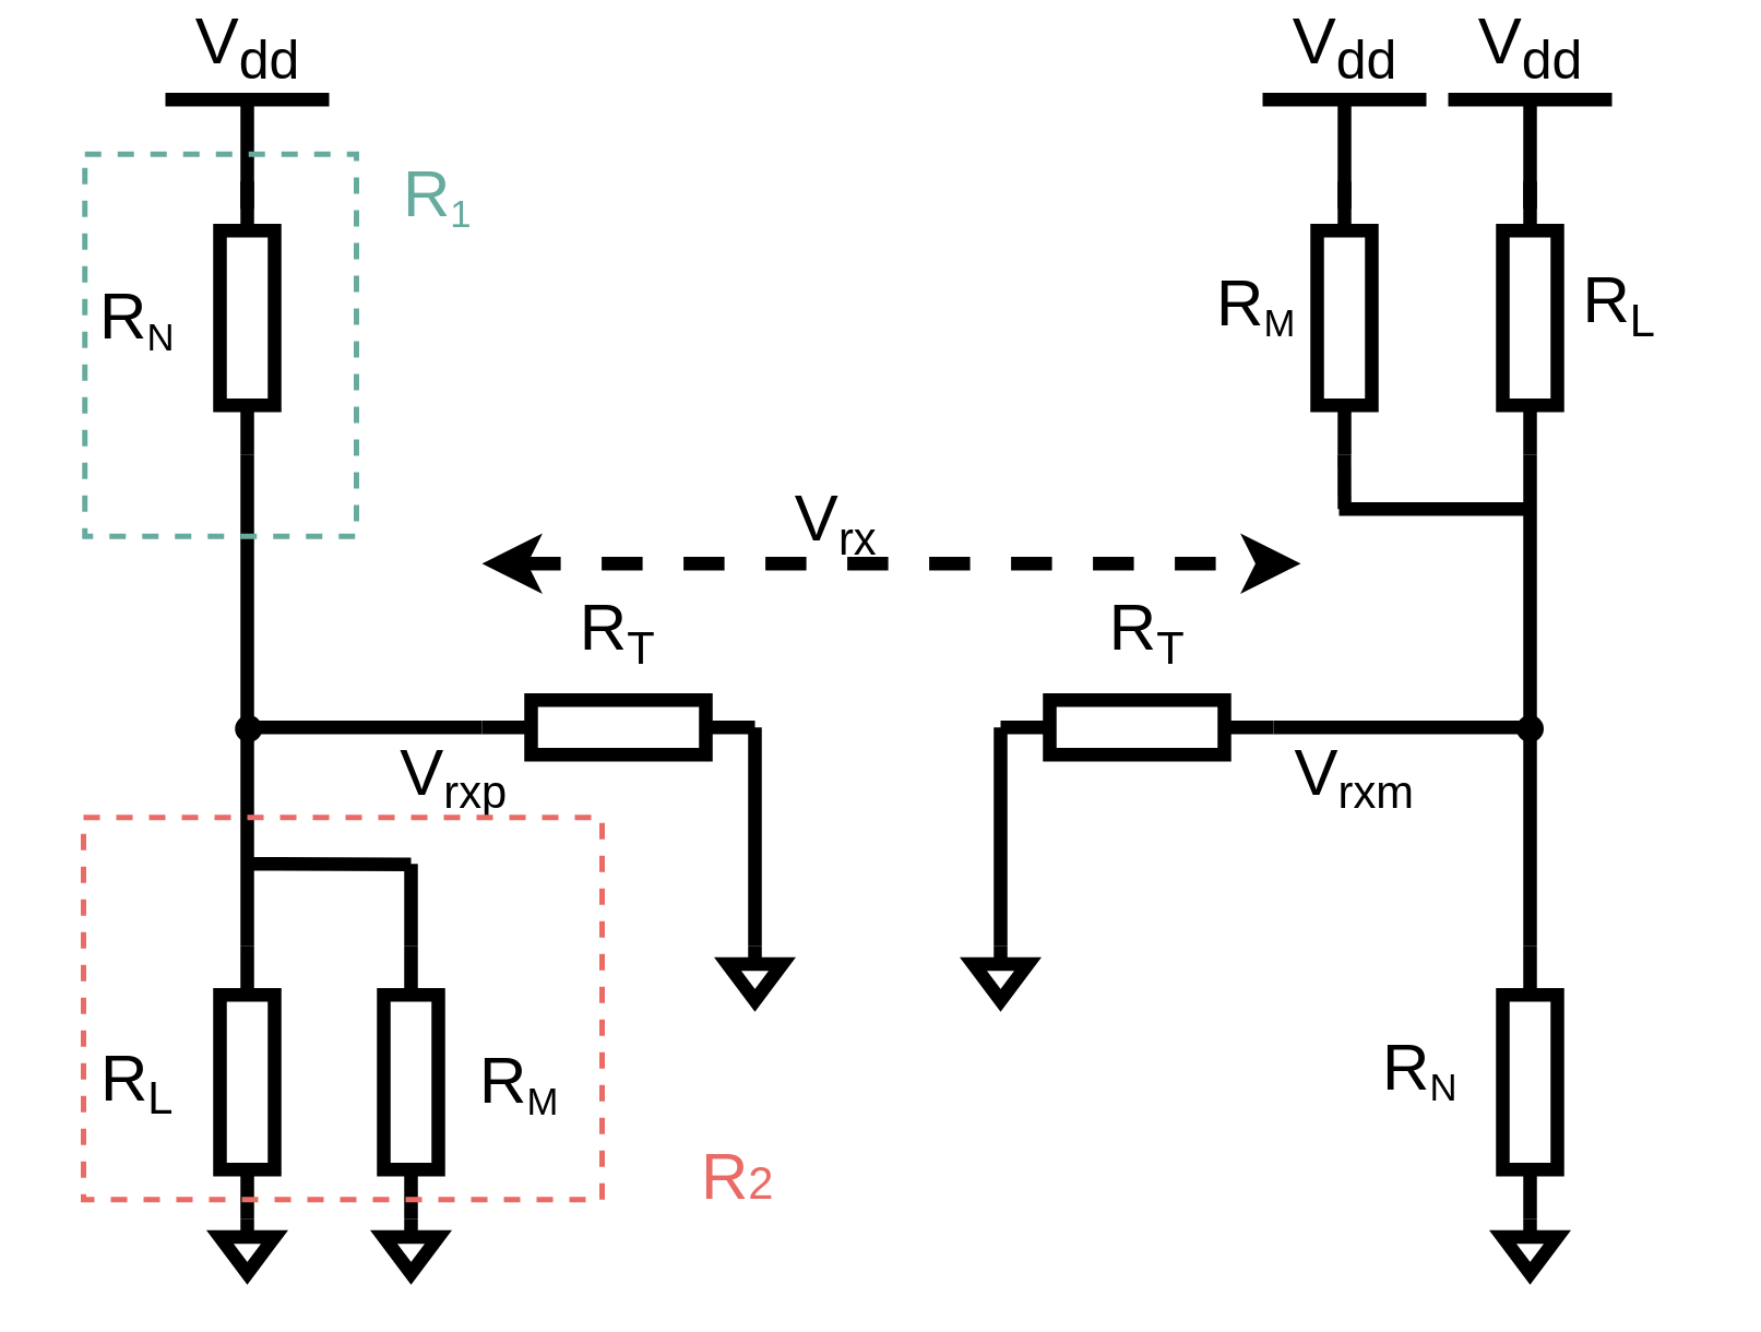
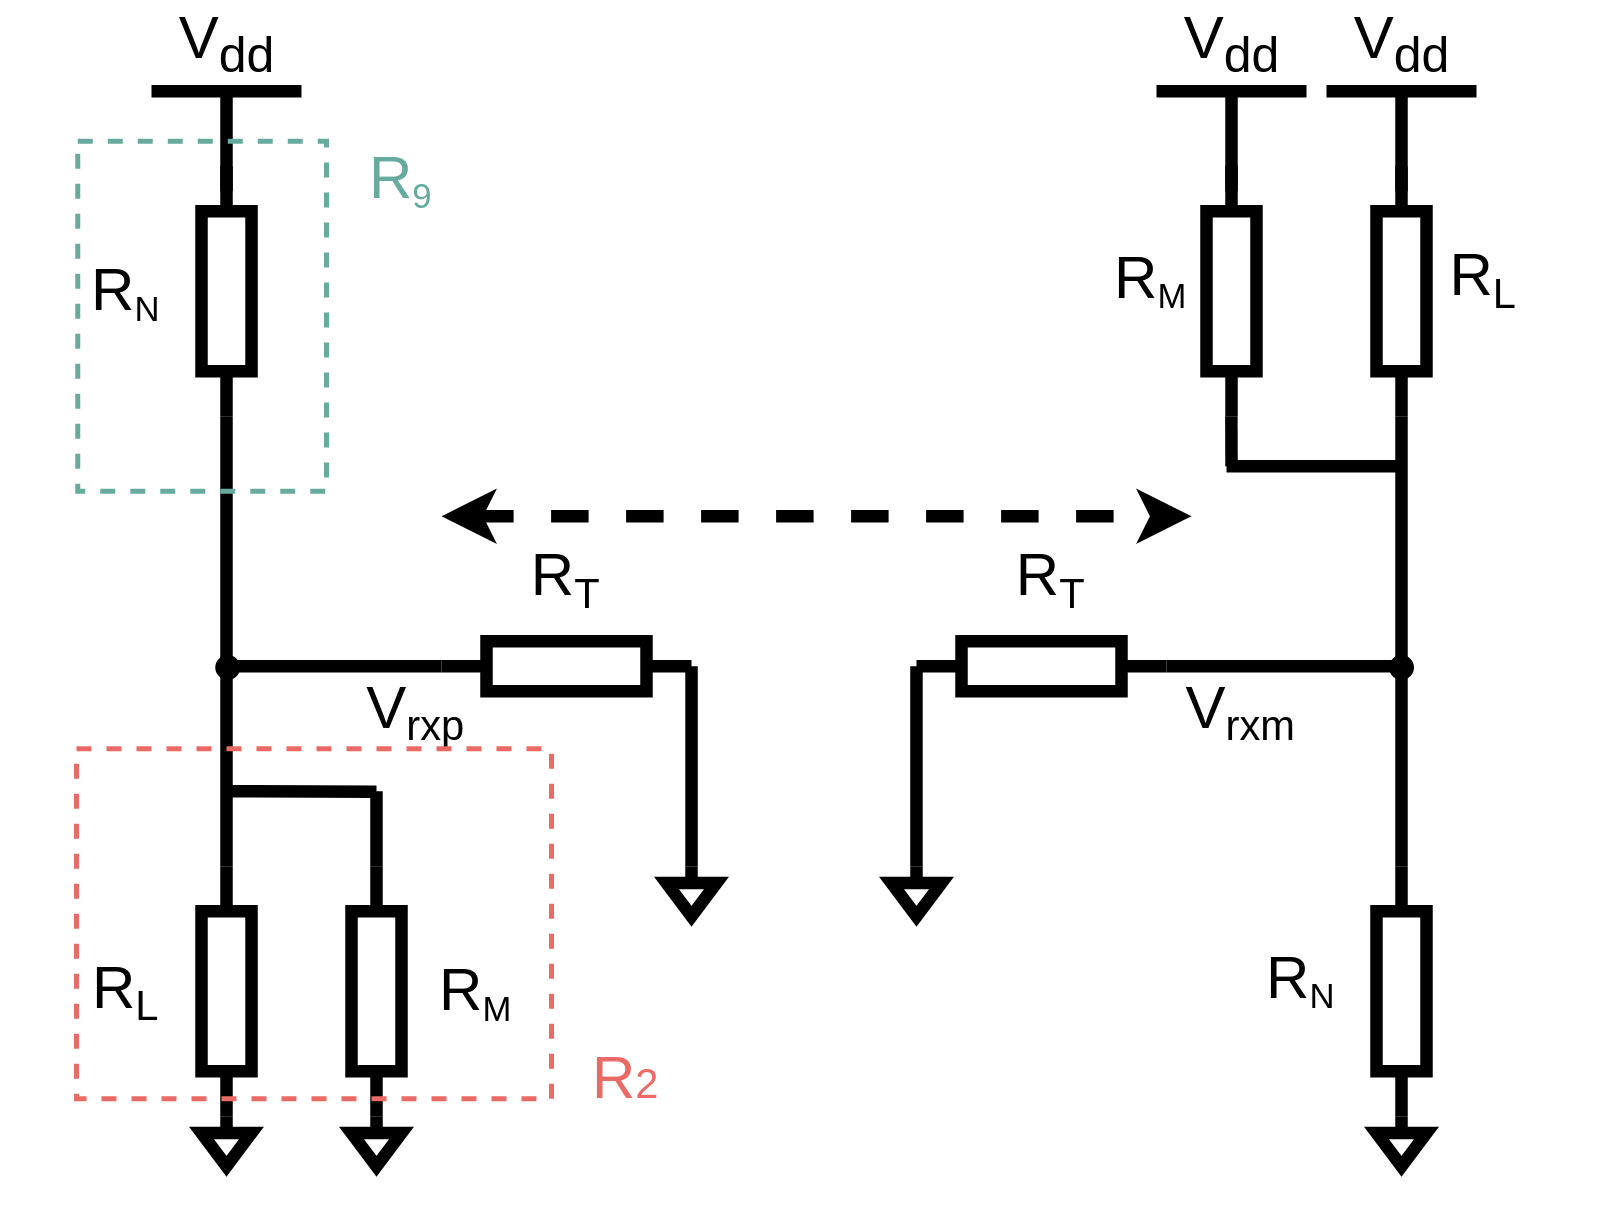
  <mxCell id="0" />
  <mxCell id="1" parent="0" />
  <mxCell id="2" value="" style="pointerEvents=1;verticalLabelPosition=bottom;shadow=0;dashed=0;align=center;html=1;verticalAlign=top;shape=mxgraph.electrical.resistors.resistor_1;direction=south;strokeWidth=5;" parent="1" vertex="1"><mxGeometry x="80" y="50" width="20" height="100" as="geometry" /></mxCell>
  <mxCell id="3" value="" style="pointerEvents=1;verticalLabelPosition=bottom;shadow=0;dashed=0;align=center;html=1;verticalAlign=top;shape=mxgraph.electrical.resistors.resistor_1;direction=south;strokeWidth=5;" parent="1" vertex="1"><mxGeometry x="80" y="330" width="20" height="100" as="geometry" /></mxCell>
  <mxCell id="4" value="" style="pointerEvents=1;verticalLabelPosition=bottom;shadow=0;dashed=0;align=center;html=1;verticalAlign=top;shape=mxgraph.electrical.resistors.resistor_1;direction=south;strokeWidth=5;" parent="1" vertex="1"><mxGeometry x="550" y="50" width="20" height="100" as="geometry" /></mxCell>
  <mxCell id="5" value="" style="pointerEvents=1;verticalLabelPosition=bottom;shadow=0;dashed=0;align=center;html=1;verticalAlign=top;shape=mxgraph.electrical.resistors.resistor_1;direction=south;strokeWidth=5;" parent="1" vertex="1"><mxGeometry x="550" y="330" width="20" height="100" as="geometry" /></mxCell>
  <mxCell id="6" value="" style="pointerEvents=1;verticalLabelPosition=bottom;shadow=0;dashed=0;align=center;html=1;verticalAlign=top;shape=mxgraph.electrical.resistors.resistor_1;direction=west;strokeWidth=5;" parent="1" vertex="1"><mxGeometry x="176" y="240" width="100" height="20" as="geometry" /></mxCell>
  <mxCell id="7" value="" style="pointerEvents=1;verticalLabelPosition=bottom;shadow=0;dashed=0;align=center;html=1;verticalAlign=top;shape=mxgraph.electrical.resistors.resistor_1;direction=west;strokeWidth=5;" parent="1" vertex="1"><mxGeometry x="366" y="240" width="100" height="20" as="geometry" /></mxCell>
  <mxCell id="8" value="" style="endArrow=none;html=1;rounded=0;exitX=0;exitY=0.5;exitDx=0;exitDy=0;exitPerimeter=0;strokeWidth=5;" parent="1" source="3" edge="1"><mxGeometry width="50" height="50" relative="1" as="geometry"><mxPoint x="40" y="200" as="sourcePoint" /><mxPoint x="90" y="150" as="targetPoint" /></mxGeometry></mxCell>
  <mxCell id="9" value="" style="endArrow=none;html=1;rounded=0;exitX=0;exitY=0.5;exitDx=0;exitDy=0;exitPerimeter=0;strokeWidth=5;" parent="1" edge="1"><mxGeometry width="50" height="50" relative="1" as="geometry"><mxPoint x="560" y="330" as="sourcePoint" /><mxPoint x="560" y="150" as="targetPoint" /></mxGeometry></mxCell>
  <mxCell id="10" value="" style="endArrow=none;html=1;rounded=0;exitX=0;exitY=0.5;exitDx=0;exitDy=0;exitPerimeter=0;strokeWidth=5;" parent="1" source="6" edge="1"><mxGeometry width="50" height="50" relative="1" as="geometry"><mxPoint x="290" y="250" as="sourcePoint" /><mxPoint x="276" y="330" as="targetPoint" /></mxGeometry></mxCell>
  <mxCell id="11" value="" style="endArrow=none;html=1;rounded=0;entryX=1;entryY=0.5;entryDx=0;entryDy=0;entryPerimeter=0;strokeWidth=5;" parent="1" target="6" edge="1"><mxGeometry width="50" height="50" relative="1" as="geometry"><mxPoint x="90" y="250" as="sourcePoint" /><mxPoint x="170" y="250" as="targetPoint" /></mxGeometry></mxCell>
  <mxCell id="12" value="" style="endArrow=none;html=1;rounded=0;strokeWidth=5;" parent="1" edge="1"><mxGeometry width="50" height="50" relative="1" as="geometry"><mxPoint x="466" y="249.99" as="sourcePoint" /><mxPoint x="560" y="250" as="targetPoint" /></mxGeometry></mxCell>
  <mxCell id="13" value="V&lt;sub&gt;dd&lt;/sub&gt;" style="verticalLabelPosition=top;verticalAlign=bottom;shape=mxgraph.electrical.signal_sources.vdd;shadow=0;dashed=0;align=center;strokeWidth=5;fontSize=24;html=1;flipV=1;" parent="1" vertex="1"><mxGeometry x="60" y="20" width="60" height="40" as="geometry" /></mxCell>
  <mxCell id="14" value="V&lt;sub&gt;dd&lt;/sub&gt;" style="verticalLabelPosition=top;verticalAlign=bottom;shape=mxgraph.electrical.signal_sources.vdd;shadow=0;dashed=0;align=center;strokeWidth=5;fontSize=24;html=1;flipV=1;" parent="1" vertex="1"><mxGeometry x="530" y="20" width="60" height="40" as="geometry" /></mxCell>
  <mxCell id="15" value="" style="pointerEvents=1;verticalLabelPosition=bottom;shadow=0;dashed=0;align=center;html=1;verticalAlign=top;shape=mxgraph.electrical.signal_sources.signal_ground;strokeWidth=5;" parent="1" vertex="1"><mxGeometry x="80" y="430" width="20" height="20" as="geometry" /></mxCell>
  <mxCell id="16" value="" style="pointerEvents=1;verticalLabelPosition=bottom;shadow=0;dashed=0;align=center;html=1;verticalAlign=top;shape=mxgraph.electrical.signal_sources.signal_ground;strokeWidth=5;" parent="1" vertex="1"><mxGeometry x="550" y="430" width="20" height="20" as="geometry" /></mxCell>
  <mxCell id="17" value="&lt;font style=&quot;font-size: 24px;&quot;&gt;R&lt;/font&gt;&lt;font style=&quot;font-size: 20px;&quot;&gt;&lt;sub&gt;L&lt;/sub&gt;&lt;/font&gt;" style="text;html=1;strokeColor=none;fillColor=none;align=center;verticalAlign=middle;whiteSpace=wrap;rounded=0;strokeWidth=5;" parent="1" vertex="1"><mxGeometry x="20" y="365" width="60" height="30" as="geometry" /></mxCell>
  <mxCell id="18" value="&lt;font style=&quot;&quot;&gt;&lt;font style=&quot;font-size: 24px;&quot;&gt;R&lt;/font&gt;&lt;font style=&quot;font-size: 16.667px;&quot;&gt;&lt;sub&gt;N&lt;/sub&gt;&lt;/font&gt;&lt;/font&gt;" style="text;html=1;strokeColor=none;fillColor=none;align=center;verticalAlign=middle;whiteSpace=wrap;rounded=0;strokeWidth=5;" parent="1" vertex="1"><mxGeometry x="20" y="85" width="60" height="30" as="geometry" /></mxCell>
  <mxCell id="19" value="&lt;font style=&quot;font-size: 24px;&quot;&gt;R&lt;/font&gt;&lt;font style=&quot;font-size: 20px;&quot;&gt;&lt;sub&gt;T&lt;/sub&gt;&lt;/font&gt;" style="text;html=1;strokeColor=none;fillColor=none;align=center;verticalAlign=middle;whiteSpace=wrap;rounded=0;strokeWidth=5;" parent="1" vertex="1"><mxGeometry x="196" y="200" width="60" height="30" as="geometry" /></mxCell>
  <mxCell id="20" value="&lt;font style=&quot;font-size: 24px;&quot;&gt;R&lt;/font&gt;&lt;font style=&quot;font-size: 20px;&quot;&gt;&lt;sub&gt;T&lt;/sub&gt;&lt;/font&gt;" style="text;html=1;strokeColor=none;fillColor=none;align=center;verticalAlign=middle;whiteSpace=wrap;rounded=0;strokeWidth=5;" parent="1" vertex="1"><mxGeometry x="390" y="200" width="60" height="30" as="geometry" /></mxCell>
  <mxCell id="21" value="&lt;font style=&quot;font-size: 24px;&quot;&gt;V&lt;/font&gt;&lt;font style=&quot;font-size: 20px;&quot;&gt;&lt;sub&gt;rxp&lt;/sub&gt;&lt;/font&gt;" style="text;html=1;strokeColor=none;fillColor=none;align=center;verticalAlign=middle;whiteSpace=wrap;rounded=0;strokeWidth=5;" parent="1" vertex="1"><mxGeometry x="136" y="253" width="60" height="30" as="geometry" /></mxCell>
  <mxCell id="22" value="&lt;font style=&quot;font-size: 24px;&quot;&gt;V&lt;/font&gt;&lt;font style=&quot;font-size: 20px;&quot;&gt;&lt;sub&gt;rxm&lt;/sub&gt;&lt;/font&gt;" style="text;html=1;strokeColor=none;fillColor=none;align=center;verticalAlign=middle;whiteSpace=wrap;rounded=0;strokeWidth=5;" parent="1" vertex="1"><mxGeometry x="466" y="253" width="60" height="30" as="geometry" /></mxCell>
  <mxCell id="23" value="" style="ellipse;whiteSpace=wrap;html=1;aspect=fixed;fontSize=24;strokeWidth=5;fillColor=#000000;" parent="1" vertex="1"><mxGeometry x="88" y="248" width="5" height="5" as="geometry" /></mxCell>
  <mxCell id="24" value="" style="ellipse;whiteSpace=wrap;html=1;aspect=fixed;fontSize=24;strokeWidth=5;fillColor=#000000;" parent="1" vertex="1"><mxGeometry x="557.5" y="248" width="5" height="5" as="geometry" /></mxCell>
  <mxCell id="25" value="" style="endArrow=classic;startArrow=classic;html=1;rounded=0;fontSize=24;strokeWidth=5;dashed=1;" parent="1" edge="1"><mxGeometry width="50" height="50" relative="1" as="geometry"><mxPoint x="176" y="190" as="sourcePoint" /><mxPoint x="476" y="190" as="targetPoint" /></mxGeometry></mxCell>
- <mxCell id="26" value="&lt;font style=&quot;font-size: 24px;&quot;&gt;V&lt;/font&gt;&lt;font style=&quot;font-size: 20px;&quot;&gt;&lt;sub&gt;rx&lt;/sub&gt;&lt;/font&gt;" style="text;html=1;strokeColor=none;fillColor=none;align=center;verticalAlign=middle;whiteSpace=wrap;rounded=0;strokeWidth=5;" parent="1" vertex="1"><mxGeometry x="276" y="160" width="60" height="30" as="geometry" /></mxCell>
  <mxCell id="27" value="" style="pointerEvents=1;verticalLabelPosition=bottom;shadow=0;dashed=0;align=center;html=1;verticalAlign=top;shape=mxgraph.electrical.resistors.resistor_1;direction=south;strokeWidth=5;" parent="1" vertex="1"><mxGeometry x="140" y="330" width="20" height="100" as="geometry" /></mxCell>
  <mxCell id="28" value="" style="pointerEvents=1;verticalLabelPosition=bottom;shadow=0;dashed=0;align=center;html=1;verticalAlign=top;shape=mxgraph.electrical.signal_sources.signal_ground;strokeWidth=5;" parent="1" vertex="1"><mxGeometry x="140" y="430" width="20" height="20" as="geometry" /></mxCell>
  <mxCell id="29" value="" style="endArrow=none;html=1;rounded=0;strokeWidth=5;" parent="1" edge="1"><mxGeometry width="50" height="50" relative="1" as="geometry"><mxPoint x="88" y="300" as="sourcePoint" /><mxPoint x="150" y="300.19" as="targetPoint" /></mxGeometry></mxCell>
  <mxCell id="30" value="" style="endArrow=none;html=1;rounded=0;strokeWidth=5;" parent="1" edge="1"><mxGeometry width="50" height="50" relative="1" as="geometry"><mxPoint x="150" y="330" as="sourcePoint" /><mxPoint x="150" y="300" as="targetPoint" /></mxGeometry></mxCell>
  <mxCell id="31" value="&lt;font style=&quot;font-size: 24px;&quot;&gt;R&lt;/font&gt;&lt;font style=&quot;font-size: 16.667px;&quot;&gt;&lt;sub&gt;M&lt;/sub&gt;&lt;/font&gt;" style="text;html=1;strokeColor=none;fillColor=none;align=center;verticalAlign=middle;whiteSpace=wrap;rounded=0;strokeWidth=5;" parent="1" vertex="1"><mxGeometry x="160" y="365" width="60" height="30" as="geometry" /></mxCell>
  <mxCell id="32" value="&lt;font style=&quot;&quot;&gt;&lt;font style=&quot;font-size: 24px;&quot;&gt;R&lt;/font&gt;&lt;font style=&quot;font-size: 16.667px;&quot;&gt;&lt;sub&gt;N&lt;/sub&gt;&lt;/font&gt;&lt;/font&gt;" style="text;html=1;strokeColor=none;fillColor=none;align=center;verticalAlign=middle;whiteSpace=wrap;rounded=0;strokeWidth=5;" parent="1" vertex="1"><mxGeometry x="490" y="360" width="60" height="30" as="geometry" /></mxCell>
  <mxCell id="33" value="" style="pointerEvents=1;verticalLabelPosition=bottom;shadow=0;dashed=0;align=center;html=1;verticalAlign=top;shape=mxgraph.electrical.resistors.resistor_1;direction=south;strokeWidth=5;" parent="1" vertex="1"><mxGeometry x="482" y="50" width="20" height="100" as="geometry" /></mxCell>
  <mxCell id="34" value="V&lt;sub&gt;dd&lt;/sub&gt;" style="verticalLabelPosition=top;verticalAlign=bottom;shape=mxgraph.electrical.signal_sources.vdd;shadow=0;dashed=0;align=center;strokeWidth=5;fontSize=24;html=1;flipV=1;" parent="1" vertex="1"><mxGeometry x="462" y="20" width="60" height="40" as="geometry" /></mxCell>
  <mxCell id="35" value="" style="endArrow=none;html=1;rounded=0;strokeWidth=5;" parent="1" edge="1"><mxGeometry width="50" height="50" relative="1" as="geometry"><mxPoint x="490" y="170" as="sourcePoint" /><mxPoint x="560" y="170" as="targetPoint" /></mxGeometry></mxCell>
  <mxCell id="36" value="" style="endArrow=none;html=1;rounded=0;strokeWidth=5;" parent="1" edge="1"><mxGeometry width="50" height="50" relative="1" as="geometry"><mxPoint x="492" y="170" as="sourcePoint" /><mxPoint x="491.95" y="150" as="targetPoint" /></mxGeometry></mxCell>
  <mxCell id="37" value="&lt;font style=&quot;font-size: 24px;&quot;&gt;R&lt;/font&gt;&lt;font style=&quot;font-size: 20px;&quot;&gt;&lt;sub&gt;L&lt;/sub&gt;&lt;/font&gt;" style="text;html=1;strokeColor=none;fillColor=none;align=center;verticalAlign=middle;whiteSpace=wrap;rounded=0;strokeWidth=5;" parent="1" vertex="1"><mxGeometry x="562.5" y="80" width="60" height="30" as="geometry" /></mxCell>
  <mxCell id="38" value="&lt;font style=&quot;font-size: 24px;&quot;&gt;R&lt;/font&gt;&lt;font style=&quot;font-size: 16.667px;&quot;&gt;&lt;sub&gt;M&lt;/sub&gt;&lt;/font&gt;" style="text;html=1;strokeColor=none;fillColor=none;align=center;verticalAlign=middle;whiteSpace=wrap;rounded=0;strokeWidth=5;" parent="1" vertex="1"><mxGeometry x="430" y="80" width="60" height="30" as="geometry" /></mxCell>
  <mxCell id="39" value="" style="rounded=0;whiteSpace=wrap;html=1;fontSize=24;strokeWidth=2;fillColor=none;dashed=1;strokeColor=#67AB9F;" parent="1" vertex="1"><mxGeometry x="30.5" y="40" width="99.5" height="140" as="geometry" /></mxCell>
  <mxCell id="40" value="" style="rounded=0;whiteSpace=wrap;html=1;fontSize=24;strokeWidth=2;fillColor=none;dashed=1;strokeColor=#EA6B66;" parent="1" vertex="1"><mxGeometry x="30" y="283" width="190" height="140" as="geometry" /></mxCell>
- <mxCell id="41" value="&lt;font color=&quot;#67ab9f&quot;&gt;&lt;font style=&quot;font-size: 24px;&quot;&gt;R&lt;/font&gt;&lt;font style=&quot;font-size: 16.667px;&quot;&gt;&lt;sub&gt;1&lt;/sub&gt;&lt;/font&gt;&lt;/font&gt;" style="text;html=1;strokeColor=none;fillColor=none;align=center;verticalAlign=middle;whiteSpace=wrap;rounded=0;strokeWidth=5;" parent="1" vertex="1"><mxGeometry x="130" y="40" width="60" height="30" as="geometry" /></mxCell>
- <mxCell id="42" value="&lt;font color=&quot;#ea6b66&quot;&gt;&lt;font style=&quot;font-size: 24px;&quot;&gt;R&lt;/font&gt;&lt;font style=&quot;font-size: 16.667px;&quot;&gt;2&lt;/font&gt;&lt;/font&gt;" style="text;html=1;strokeColor=none;fillColor=none;align=center;verticalAlign=middle;whiteSpace=wrap;rounded=0;strokeWidth=5;" parent="1" vertex="1"><mxGeometry x="240" y="400" width="60" height="30" as="geometry" /></mxCell>
+ <mxCell id="41" value="&lt;font color=&quot;#67ab9f&quot;&gt;&lt;font style=&quot;font-size: 24px;&quot;&gt;R&lt;/font&gt;&lt;font style=&quot;font-size: 16.667px;&quot;&gt;&lt;sub&gt;9&lt;/sub&gt;&lt;/font&gt;&lt;/font&gt;" style="text;html=1;strokeColor=none;fillColor=none;align=center;verticalAlign=middle;whiteSpace=wrap;rounded=0;strokeWidth=5;" parent="1" vertex="1"><mxGeometry x="130" y="40" width="60" height="30" as="geometry" /></mxCell>
+ <mxCell id="42" value="&lt;font color=&quot;#ea6b66&quot;&gt;&lt;font style=&quot;font-size: 24px;&quot;&gt;R&lt;/font&gt;&lt;font style=&quot;font-size: 16.667px;&quot;&gt;2&lt;/font&gt;&lt;/font&gt;" style="text;html=1;strokeColor=none;fillColor=none;align=center;verticalAlign=middle;whiteSpace=wrap;rounded=0;strokeWidth=5;" parent="1" vertex="1"><mxGeometry x="220" y="400" width="60" height="30" as="geometry" /></mxCell>
  <mxCell id="43" value="" style="endArrow=none;html=1;rounded=0;exitX=0;exitY=0.5;exitDx=0;exitDy=0;exitPerimeter=0;strokeWidth=5;" edge="1" parent="1"><mxGeometry width="50" height="50" relative="1" as="geometry"><mxPoint x="366" y="250" as="sourcePoint" /><mxPoint x="366" y="330" as="targetPoint" /></mxGeometry></mxCell>
  <mxCell id="44" value="" style="pointerEvents=1;verticalLabelPosition=bottom;shadow=0;dashed=0;align=center;html=1;verticalAlign=top;shape=mxgraph.electrical.signal_sources.signal_ground;strokeWidth=5;" vertex="1" parent="1"><mxGeometry x="266" y="330" width="20" height="20" as="geometry" /></mxCell>
  <mxCell id="45" value="" style="pointerEvents=1;verticalLabelPosition=bottom;shadow=0;dashed=0;align=center;html=1;verticalAlign=top;shape=mxgraph.electrical.signal_sources.signal_ground;strokeWidth=5;" vertex="1" parent="1"><mxGeometry x="356" y="330" width="20" height="20" as="geometry" /></mxCell>
